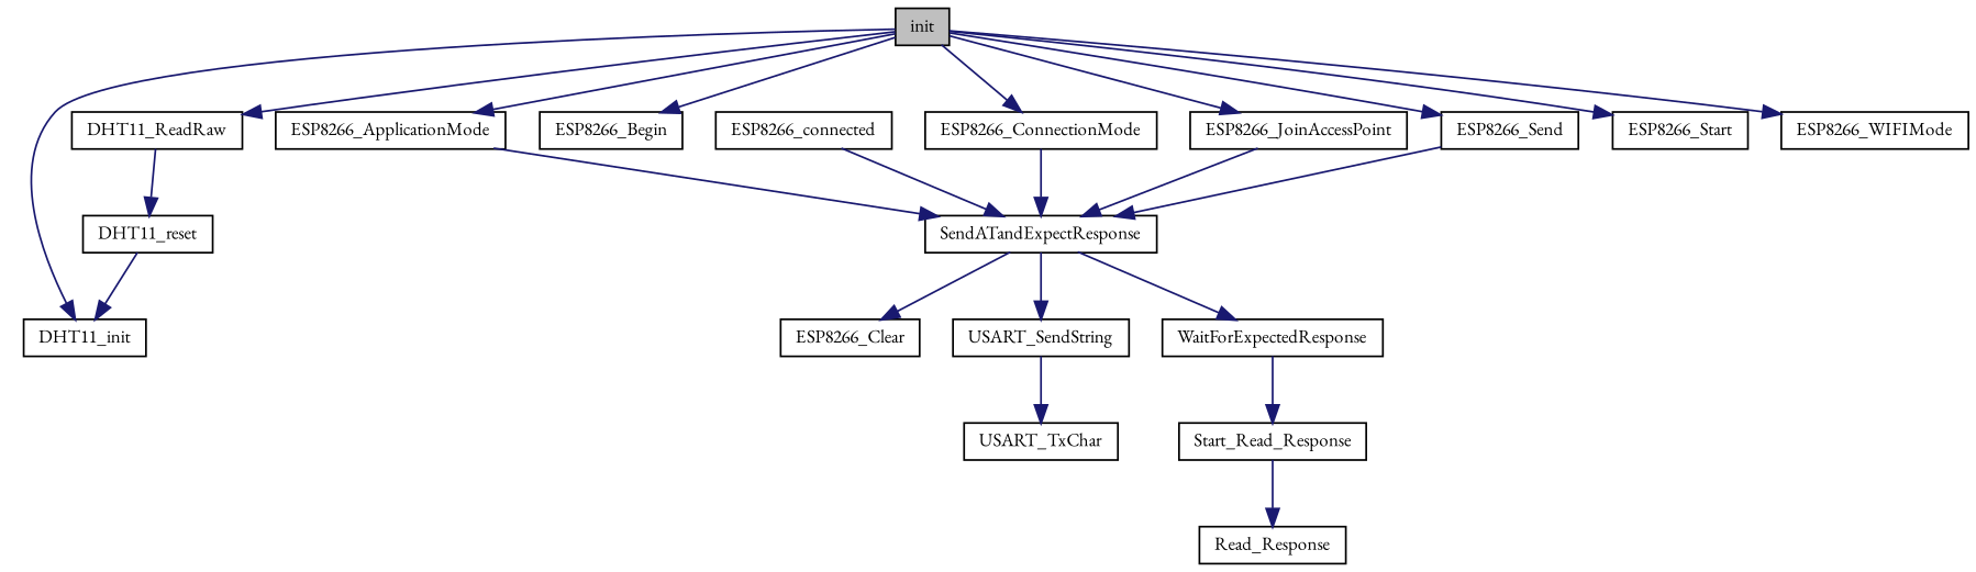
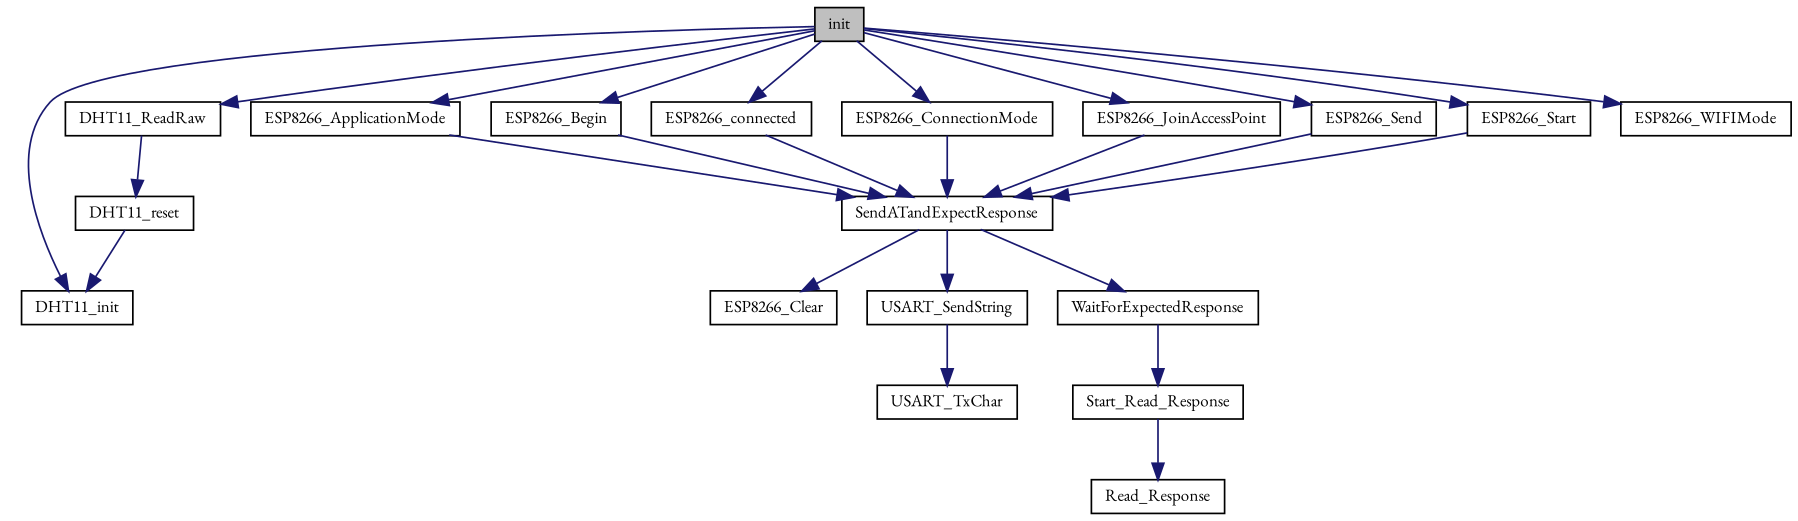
  digraph {
    fontname="EB Garamond"
    rankdir=TB
    node [color=black fillcolor=white fontname="EB Garamond" fontsize=10 shape=record style=filled]
    edge [color=midnightblue fontname="EB Garamond" fontsize=10 labelfontname=Helvetica labelfontsize=10 style=solid]
    n1 [fillcolor=grey75 fontcolor=black height=0.2 label=init width=0.4]
    n2 [height=0.2 label=DHT11_init width=0.4]
    n3 [height=0.2 label=DHT11_ReadRaw width=0.4]
    n4 [height=0.2 label=ESP8266_ApplicationMode width=0.4]
    n5 [height=0.2 label=ESP8266_Begin width=0.4]
    n6 [height=0.2 label=ESP8266_connected width=0.4]
    n7 [height=0.2 label=ESP8266_ConnectionMode width=0.4]
    n8 [height=0.2 label=ESP8266_JoinAccessPoint width=0.4]
    n9 [height=0.2 label=ESP8266_Send width=0.4]
    n10 [height=0.2 label=ESP8266_Start width=0.4]
    n11 [height=0.2 label=ESP8266_WIFIMode width=0.4]
    n12 [height=0.2 label=DHT11_reset width=0.4]
    n13 [height=0.2 label=SendATandExpectResponse width=0.4]
    n14 [height=0.2 label=ESP8266_Clear width=0.4]
    n15 [height=0.2 label=USART_SendString width=0.4]
    n16 [height=0.2 label=WaitForExpectedResponse width=0.4]
    n17 [height=0.2 label=USART_TxChar width=0.4]
    n18 [height=0.2 label=Start_Read_Response width=0.4]
    n19 [height=0.2 label=Read_Response width=0.4]
    n1 -> n2
    n1 -> n3
    n1 -> n4
    n1 -> n5
+   n1 -> n6
    n1 -> n7
    n1 -> n8
    n1 -> n9
    n1 -> n10
    n1 -> n11
    n3 -> n12
    n4 -> n13
+   n5 -> n13
    n6 -> n13
    n7 -> n13
    n8 -> n13
    n9 -> n13
+   n10 -> n13
    n12 -> n2
    n13 -> n14
    n13 -> n15
    n13 -> n16
    n15 -> n17
    n16 -> n18
    n18 -> n19
  }
